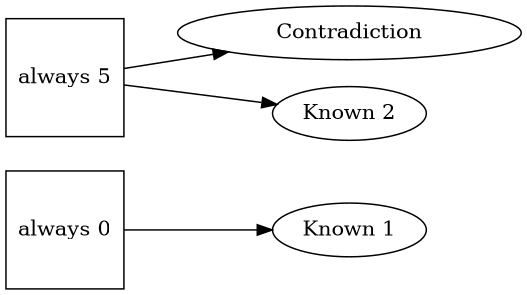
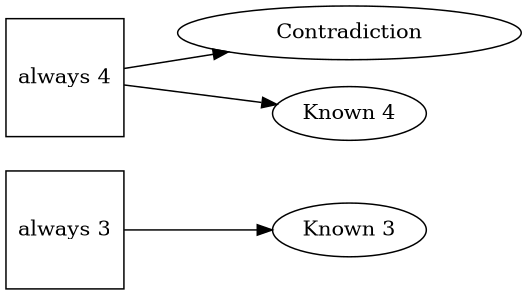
  digraph {
    rankdir=LR
-   n1 [label="always 0" shape=square]
-   n2 [label="Known 1"]
+   n1 [label="always 3" shape=square]
+   n2 [label="Known 3"]
    n3 [label="       Contradiction       "]
-   n4 [label="always 5" shape=square]
-   n5 [label="Known 2"]
+   n4 [label="always 4" shape=square]
+   n5 [label="Known 4"]
    n1 -> n2
    n4 -> n3
    n4 -> n5
  }
